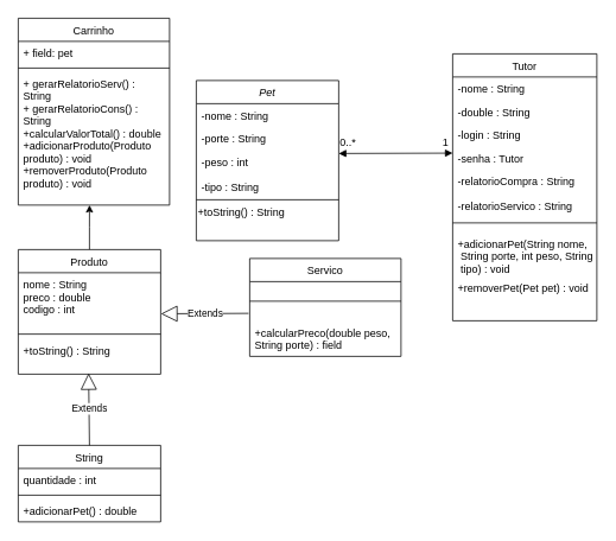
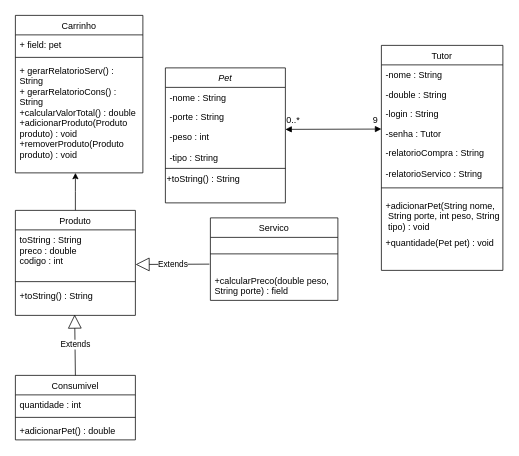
  <mxCell id="0" />
  <mxCell id="1" parent="0" />
  <mxCell id="2" value="Pet" style="swimlane;fontStyle=2;align=center;verticalAlign=top;childLayout=stackLayout;horizontal=1;startSize=26;horizontalStack=0;resizeParent=1;resizeLast=0;collapsible=1;marginBottom=0;rounded=0;shadow=0;strokeWidth=1;" parent="1" vertex="1"><mxGeometry x="220" y="90" width="160" height="180" as="geometry"><mxRectangle x="230" y="140" width="160" height="26" as="alternateBounds" /></mxGeometry></mxCell>
  <mxCell id="3" value="-nome : String" style="text;align=left;verticalAlign=top;spacingLeft=4;spacingRight=4;overflow=hidden;rotatable=0;points=[[0,0.5],[1,0.5]];portConstraint=eastwest;" parent="2" vertex="1"><mxGeometry y="26" width="160" height="26" as="geometry" /></mxCell>
  <mxCell id="4" value="-porte : String" style="text;align=left;verticalAlign=top;spacingLeft=4;spacingRight=4;overflow=hidden;rotatable=0;points=[[0,0.5],[1,0.5]];portConstraint=eastwest;rounded=0;shadow=0;html=0;" parent="2" vertex="1"><mxGeometry y="52" width="160" height="26" as="geometry" /></mxCell>
  <mxCell id="5" value="-peso : int&#10;&#10;-tipo : String" style="text;align=left;verticalAlign=top;spacingLeft=4;spacingRight=4;overflow=hidden;rotatable=0;points=[[0,0.5],[1,0.5]];portConstraint=eastwest;rounded=0;shadow=0;html=0;" parent="2" vertex="1"><mxGeometry y="78" width="160" height="52" as="geometry" /></mxCell>
  <mxCell id="6" value="" style="line;html=1;strokeWidth=1;align=left;verticalAlign=middle;spacingTop=-1;spacingLeft=3;spacingRight=3;rotatable=0;labelPosition=right;points=[];portConstraint=eastwest;" parent="2" vertex="1"><mxGeometry y="130" width="160" height="8" as="geometry" /></mxCell>
  <mxCell id="7" value="+toString() : String" style="text;html=1;align=left;verticalAlign=middle;resizable=0;points=[];autosize=1;" vertex="1" parent="2"><mxGeometry y="138" width="160" height="20" as="geometry" /></mxCell>
  <mxCell id="8" value="Tutor" style="swimlane;fontStyle=0;align=center;verticalAlign=top;childLayout=stackLayout;horizontal=1;startSize=26;horizontalStack=0;resizeParent=1;resizeLast=0;collapsible=1;marginBottom=0;rounded=0;shadow=0;strokeWidth=1;" parent="1" vertex="1"><mxGeometry x="508" y="60" width="162" height="300" as="geometry"><mxRectangle x="550" y="140" width="160" height="26" as="alternateBounds" /></mxGeometry></mxCell>
  <mxCell id="9" value="-nome : String" style="text;align=left;verticalAlign=top;spacingLeft=4;spacingRight=4;overflow=hidden;rotatable=0;points=[[0,0.5],[1,0.5]];portConstraint=eastwest;" parent="8" vertex="1"><mxGeometry y="26" width="162" height="26" as="geometry" /></mxCell>
  <mxCell id="10" value="-double : String" style="text;align=left;verticalAlign=top;spacingLeft=4;spacingRight=4;overflow=hidden;rotatable=0;points=[[0,0.5],[1,0.5]];portConstraint=eastwest;rounded=0;shadow=0;html=0;" parent="8" vertex="1"><mxGeometry y="52" width="162" height="26" as="geometry" /></mxCell>
  <mxCell id="11" value="-login : String" style="text;align=left;verticalAlign=top;spacingLeft=4;spacingRight=4;overflow=hidden;rotatable=0;points=[[0,0.5],[1,0.5]];portConstraint=eastwest;rounded=0;shadow=0;html=0;" parent="8" vertex="1"><mxGeometry y="78" width="162" height="26" as="geometry" /></mxCell>
  <mxCell id="12" value="-senha : Tutor" style="text;align=left;verticalAlign=top;spacingLeft=4;spacingRight=4;overflow=hidden;rotatable=0;points=[[0,0.5],[1,0.5]];portConstraint=eastwest;rounded=0;shadow=0;html=0;" parent="8" vertex="1"><mxGeometry y="104" width="162" height="26" as="geometry" /></mxCell>
  <mxCell id="13" value="-relatorioCompra : String&#10;&#10;-relatorioServico : String" style="text;align=left;verticalAlign=top;spacingLeft=4;spacingRight=4;overflow=hidden;rotatable=0;points=[[0,0.5],[1,0.5]];portConstraint=eastwest;rounded=0;shadow=0;html=0;" parent="8" vertex="1"><mxGeometry y="130" width="162" height="50" as="geometry" /></mxCell>
  <mxCell id="14" value="" style="line;html=1;strokeWidth=1;align=left;verticalAlign=middle;spacingTop=-1;spacingLeft=3;spacingRight=3;rotatable=0;labelPosition=right;points=[];portConstraint=eastwest;" parent="8" vertex="1"><mxGeometry y="180" width="162" height="20" as="geometry" /></mxCell>
  <mxCell id="15" value="+adicionarPet(String nome,&#10; String porte, int peso, String&#10; tipo) : void" style="text;align=left;verticalAlign=top;spacingLeft=4;spacingRight=4;overflow=hidden;rotatable=0;points=[[0,0.5],[1,0.5]];portConstraint=eastwest;" parent="8" vertex="1"><mxGeometry y="200" width="162" height="50" as="geometry" /></mxCell>
- <mxCell id="16" value="+removerPet(Pet pet) : void" style="text;align=left;verticalAlign=top;spacingLeft=4;spacingRight=4;overflow=hidden;rotatable=0;points=[[0,0.5],[1,0.5]];portConstraint=eastwest;" parent="8" vertex="1"><mxGeometry y="250" width="162" height="26" as="geometry" /></mxCell>
+ <mxCell id="16" value="+quantidade(Pet pet) : void" style="text;align=left;verticalAlign=top;spacingLeft=4;spacingRight=4;overflow=hidden;rotatable=0;points=[[0,0.5],[1,0.5]];portConstraint=eastwest;" parent="8" vertex="1"><mxGeometry y="250" width="162" height="26" as="geometry" /></mxCell>
  <mxCell id="17" value="Carrinho" style="swimlane;fontStyle=0;align=center;verticalAlign=top;childLayout=stackLayout;horizontal=1;startSize=26;horizontalStack=0;resizeParent=1;resizeParentMax=0;resizeLast=0;collapsible=1;marginBottom=0;" vertex="1" parent="1"><mxGeometry x="20" y="20" width="170" height="210" as="geometry" /></mxCell>
  <mxCell id="18" value="+ field: pet" style="text;strokeColor=none;fillColor=none;align=left;verticalAlign=top;spacingLeft=4;spacingRight=4;overflow=hidden;rotatable=0;points=[[0,0.5],[1,0.5]];portConstraint=eastwest;" vertex="1" parent="17"><mxGeometry y="26" width="170" height="26" as="geometry" /></mxCell>
  <mxCell id="19" value="" style="line;strokeWidth=1;fillColor=none;align=left;verticalAlign=middle;spacingTop=-1;spacingLeft=3;spacingRight=3;rotatable=0;labelPosition=right;points=[];portConstraint=eastwest;" vertex="1" parent="17"><mxGeometry y="52" width="170" height="8" as="geometry" /></mxCell>
  <mxCell id="20" value="+ gerarRelatorioServ() : &#10;String&#10;+ gerarRelatorioCons() : &#10;String&#10;+calcularValorTotal() : double&#10;+adicionarProduto(Produto &#10;produto) : void&#10;+removerProduto(Produto &#10;produto) : void&#10;" style="text;strokeColor=none;fillColor=none;align=left;verticalAlign=top;spacingLeft=4;spacingRight=4;overflow=hidden;rotatable=0;points=[[0,0.5],[1,0.5]];portConstraint=eastwest;" vertex="1" parent="17"><mxGeometry y="60" width="170" height="150" as="geometry" /></mxCell>
  <mxCell id="21" value="" style="endArrow=block;startArrow=block;endFill=1;startFill=1;html=1;" edge="1" parent="1"><mxGeometry width="160" relative="1" as="geometry"><mxPoint x="380" y="172" as="sourcePoint" /><mxPoint x="508" y="171.58" as="targetPoint" /></mxGeometry></mxCell>
- <mxCell id="22" value="1" style="text;html=1;align=center;verticalAlign=middle;resizable=0;points=[];autosize=1;" vertex="1" parent="1"><mxGeometry x="490" y="150" width="20" height="20" as="geometry" /></mxCell>
+ <mxCell id="22" value="9" style="text;html=1;align=center;verticalAlign=middle;resizable=0;points=[];autosize=1;" vertex="1" parent="1"><mxGeometry x="490" y="150" width="20" height="20" as="geometry" /></mxCell>
  <mxCell id="23" value="0..*" style="text;html=1;align=center;verticalAlign=middle;resizable=0;points=[];autosize=1;" vertex="1" parent="1"><mxGeometry x="375" y="150" width="30" height="20" as="geometry" /></mxCell>
  <mxCell id="24" style="edgeStyle=orthogonalEdgeStyle;rounded=0;orthogonalLoop=1;jettySize=auto;html=1;entryX=0.471;entryY=1;entryDx=0;entryDy=0;entryPerimeter=0;" edge="1" parent="1" source="25" target="20"><mxGeometry relative="1" as="geometry"><mxPoint x="100" y="180" as="targetPoint" /></mxGeometry></mxCell>
  <mxCell id="25" value="Produto" style="swimlane;fontStyle=0;align=center;verticalAlign=top;childLayout=stackLayout;horizontal=1;startSize=26;horizontalStack=0;resizeParent=1;resizeParentMax=0;resizeLast=0;collapsible=1;marginBottom=0;" vertex="1" parent="1"><mxGeometry x="20" y="280" width="160" height="140" as="geometry" /></mxCell>
- <mxCell id="26" value="nome : String&#10;preco : double&#10;codigo : int" style="text;strokeColor=none;fillColor=none;align=left;verticalAlign=top;spacingLeft=4;spacingRight=4;overflow=hidden;rotatable=0;points=[[0,0.5],[1,0.5]];portConstraint=eastwest;" vertex="1" parent="25"><mxGeometry y="26" width="160" height="64" as="geometry" /></mxCell>
+ <mxCell id="26" value="toString : String&#10;preco : double&#10;codigo : int" style="text;strokeColor=none;fillColor=none;align=left;verticalAlign=top;spacingLeft=4;spacingRight=4;overflow=hidden;rotatable=0;points=[[0,0.5],[1,0.5]];portConstraint=eastwest;" vertex="1" parent="25"><mxGeometry y="26" width="160" height="64" as="geometry" /></mxCell>
  <mxCell id="27" value="" style="line;strokeWidth=1;fillColor=none;align=left;verticalAlign=middle;spacingTop=-1;spacingLeft=3;spacingRight=3;rotatable=0;labelPosition=right;points=[];portConstraint=eastwest;" vertex="1" parent="25"><mxGeometry y="90" width="160" height="10" as="geometry" /></mxCell>
  <mxCell id="28" value="+toString() : String" style="text;strokeColor=none;fillColor=none;align=left;verticalAlign=top;spacingLeft=4;spacingRight=4;overflow=hidden;rotatable=0;points=[[0,0.5],[1,0.5]];portConstraint=eastwest;" vertex="1" parent="25"><mxGeometry y="100" width="160" height="40" as="geometry" /></mxCell>
  <mxCell id="29" value="Servico" style="swimlane;fontStyle=0;align=center;verticalAlign=top;childLayout=stackLayout;horizontal=1;startSize=26;horizontalStack=0;resizeParent=1;resizeParentMax=0;resizeLast=0;collapsible=1;marginBottom=0;" vertex="1" parent="1"><mxGeometry x="280" y="290" width="170" height="110" as="geometry" /></mxCell>
  <mxCell id="30" value="" style="line;strokeWidth=1;fillColor=none;align=left;verticalAlign=middle;spacingTop=-1;spacingLeft=3;spacingRight=3;rotatable=0;labelPosition=right;points=[];portConstraint=eastwest;" vertex="1" parent="29"><mxGeometry y="26" width="170" height="44" as="geometry" /></mxCell>
  <mxCell id="31" value="+calcularPreco(double peso,&#10;String porte) : field" style="text;strokeColor=none;fillColor=none;align=left;verticalAlign=top;spacingLeft=4;spacingRight=4;overflow=hidden;rotatable=0;points=[[0,0.5],[1,0.5]];portConstraint=eastwest;" vertex="1" parent="29"><mxGeometry y="70" width="170" height="40" as="geometry" /></mxCell>
  <mxCell id="32" value="Extends" style="endArrow=block;endSize=16;endFill=0;html=1;entryX=1.002;entryY=0.721;entryDx=0;entryDy=0;entryPerimeter=0;exitX=-0.008;exitY=0.718;exitDx=0;exitDy=0;exitPerimeter=0;" edge="1" parent="1" target="26"><mxGeometry width="160" relative="1" as="geometry"><mxPoint x="278.72" y="351.668" as="sourcePoint" /><mxPoint x="380" y="350" as="targetPoint" /></mxGeometry></mxCell>
- <mxCell id="33" value="String" style="swimlane;fontStyle=0;align=center;verticalAlign=top;childLayout=stackLayout;horizontal=1;startSize=26;horizontalStack=0;resizeParent=1;resizeParentMax=0;resizeLast=0;collapsible=1;marginBottom=0;" vertex="1" parent="1"><mxGeometry x="20" y="500" width="160" height="86" as="geometry" /></mxCell>
+ <mxCell id="33" value="Consumivel" style="swimlane;fontStyle=0;align=center;verticalAlign=top;childLayout=stackLayout;horizontal=1;startSize=26;horizontalStack=0;resizeParent=1;resizeParentMax=0;resizeLast=0;collapsible=1;marginBottom=0;" vertex="1" parent="1"><mxGeometry x="20" y="500" width="160" height="86" as="geometry" /></mxCell>
  <mxCell id="34" value="Extends" style="endArrow=block;endSize=16;endFill=0;html=1;entryX=0.494;entryY=0.975;entryDx=0;entryDy=0;entryPerimeter=0;" edge="1" parent="33" target="28"><mxGeometry width="160" relative="1" as="geometry"><mxPoint x="80" as="sourcePoint" /><mxPoint x="240" as="targetPoint" /></mxGeometry></mxCell>
  <mxCell id="35" value="quantidade : int" style="text;strokeColor=none;fillColor=none;align=left;verticalAlign=top;spacingLeft=4;spacingRight=4;overflow=hidden;rotatable=0;points=[[0,0.5],[1,0.5]];portConstraint=eastwest;" vertex="1" parent="33"><mxGeometry y="26" width="160" height="26" as="geometry" /></mxCell>
  <mxCell id="36" value="" style="line;strokeWidth=1;fillColor=none;align=left;verticalAlign=middle;spacingTop=-1;spacingLeft=3;spacingRight=3;rotatable=0;labelPosition=right;points=[];portConstraint=eastwest;" vertex="1" parent="33"><mxGeometry y="52" width="160" height="8" as="geometry" /></mxCell>
  <mxCell id="37" value="+adicionarPet() : double" style="text;strokeColor=none;fillColor=none;align=left;verticalAlign=top;spacingLeft=4;spacingRight=4;overflow=hidden;rotatable=0;points=[[0,0.5],[1,0.5]];portConstraint=eastwest;" vertex="1" parent="33"><mxGeometry y="60" width="160" height="26" as="geometry" /></mxCell>
